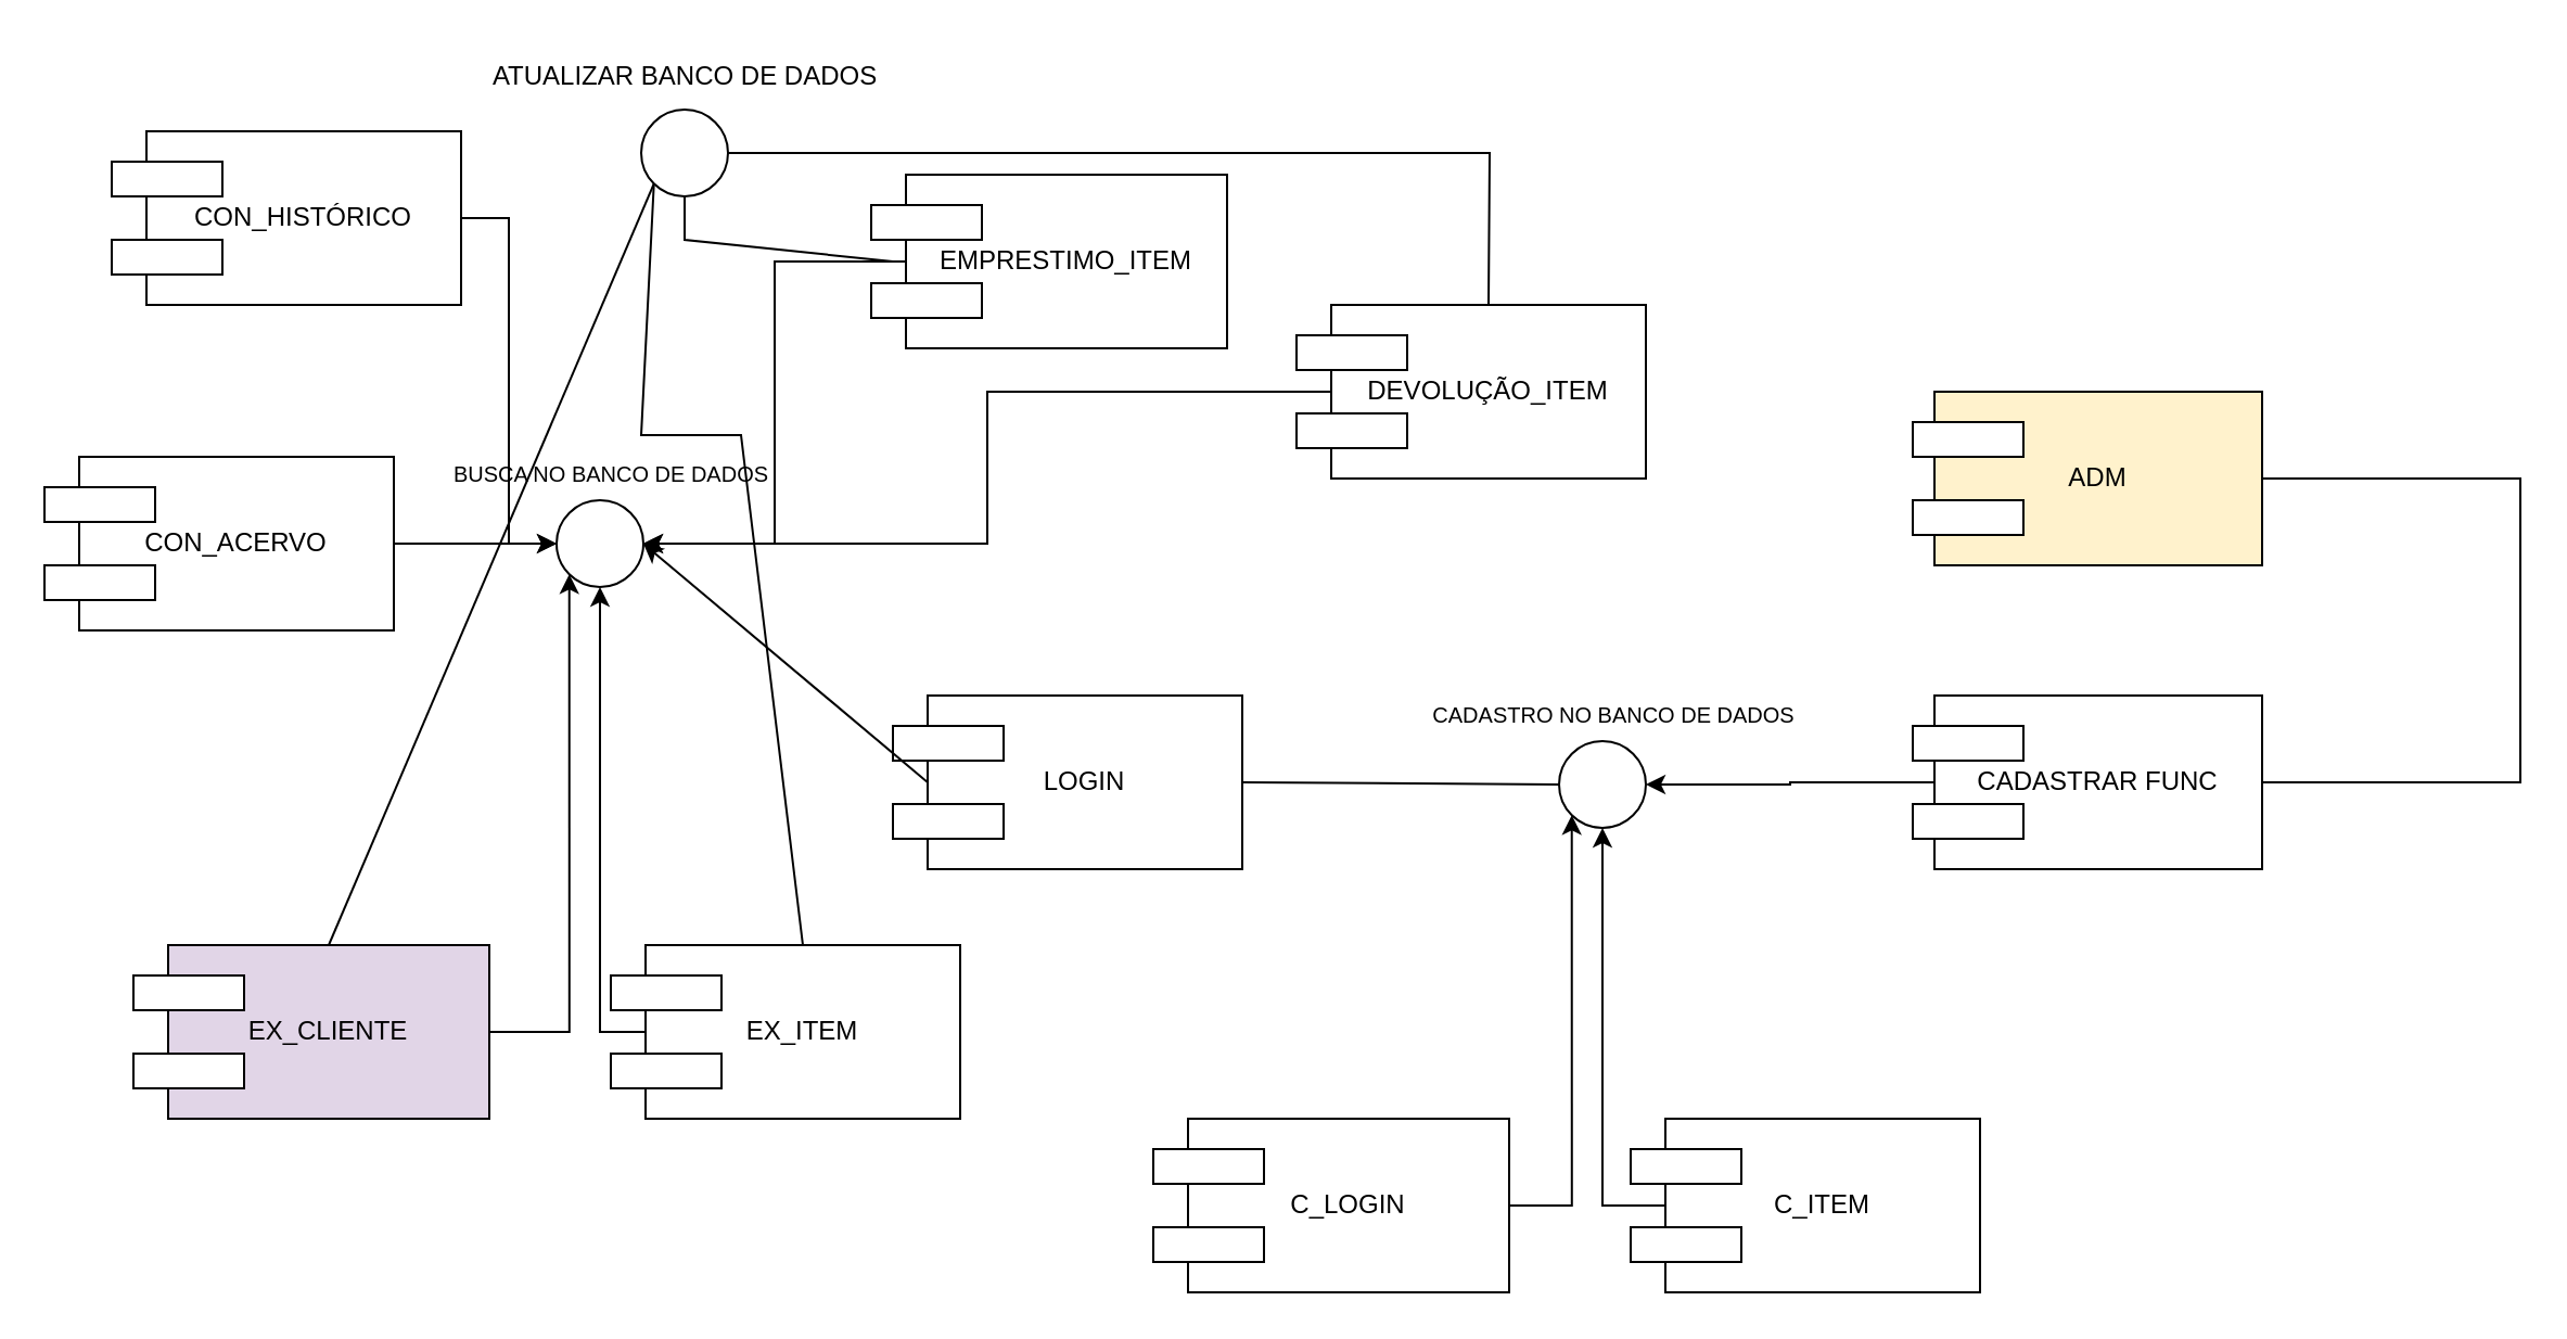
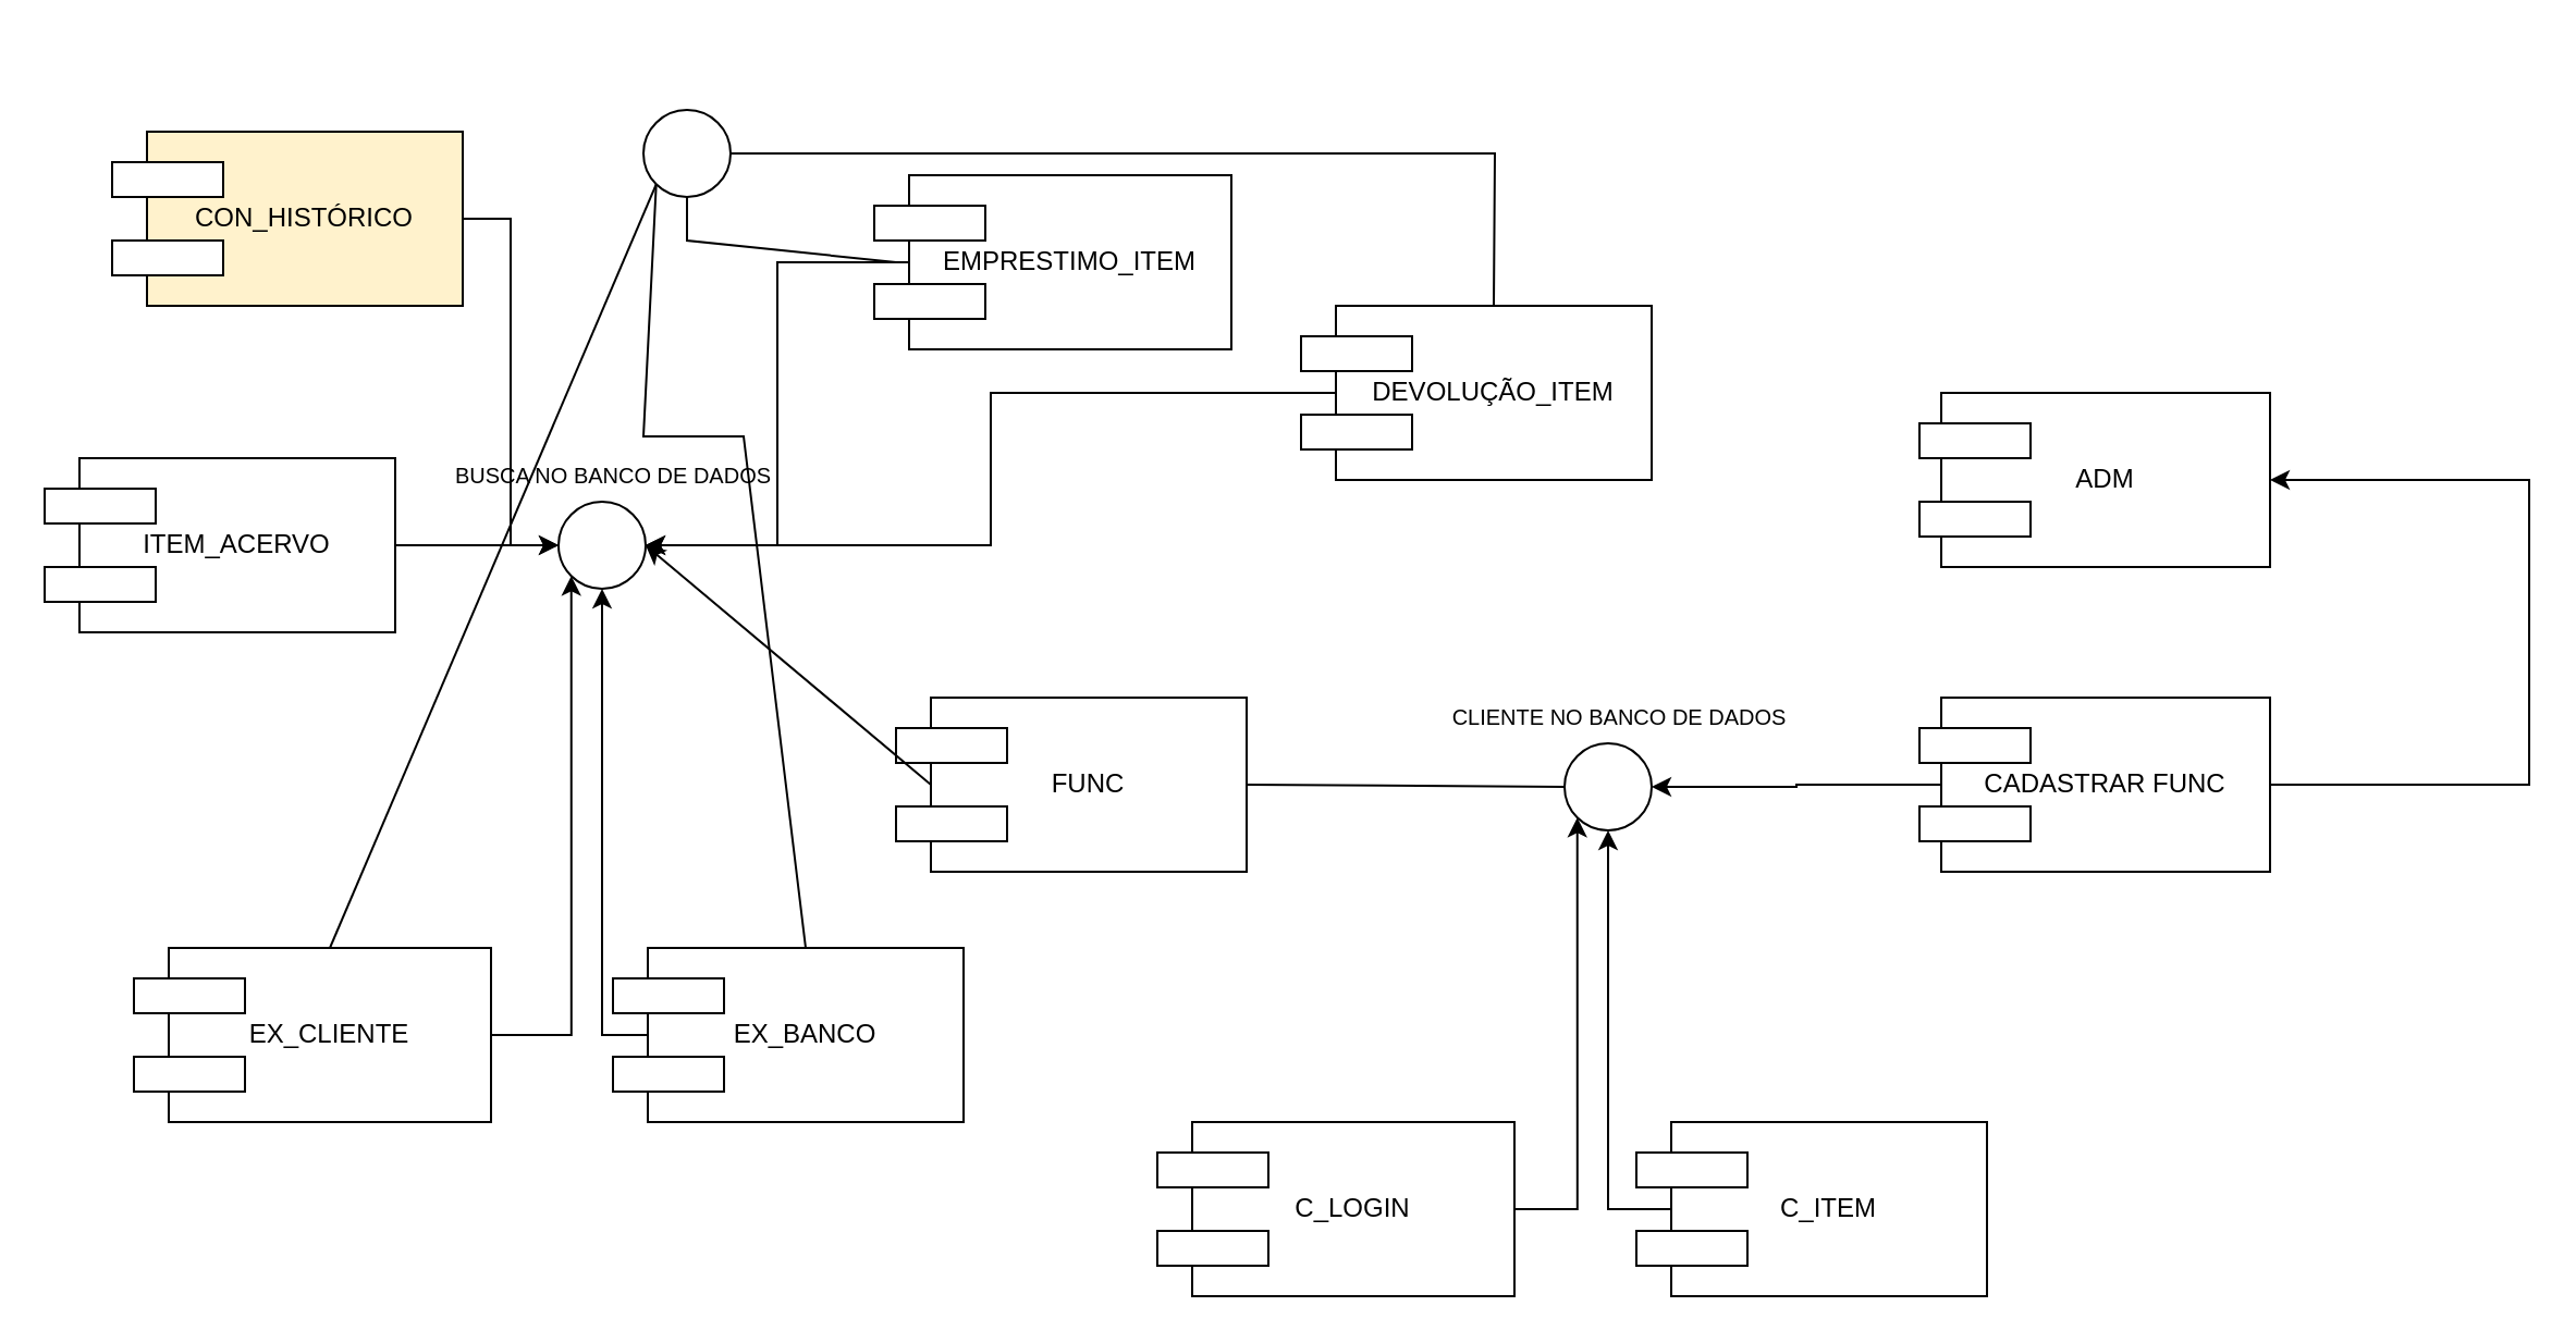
  <mxCell id="0" />
  <mxCell id="1" parent="0" />
  <mxCell id="2" style="edgeStyle=orthogonalEdgeStyle;rounded=0;orthogonalLoop=1;jettySize=auto;html=1;exitX=1;exitY=0.5;exitDx=0;exitDy=0;entryX=0;entryY=0.5;entryDx=0;entryDy=0;" edge="1" parent="1" source="3" target="5"><mxGeometry relative="1" as="geometry" /></mxCell>
- <mxCell id="3" value="CON_ACERVO" style="rounded=0;whiteSpace=wrap;html=1;" vertex="1" parent="1"><mxGeometry x="36" y="210" width="145" height="80" as="geometry" /></mxCell>
+ <mxCell id="3" value="ITEM_ACERVO" style="rounded=0;whiteSpace=wrap;html=1;" vertex="1" parent="1"><mxGeometry x="36" y="210" width="145" height="80" as="geometry" /></mxCell>
  <mxCell id="4" value="" style="rounded=0;whiteSpace=wrap;html=1;" vertex="1" parent="1"><mxGeometry x="20" y="224" width="51" height="16" as="geometry" /></mxCell>
  <mxCell id="5" value="" style="ellipse;whiteSpace=wrap;html=1;aspect=fixed;" vertex="1" parent="1"><mxGeometry x="256" y="230" width="40" height="40" as="geometry" /></mxCell>
  <mxCell id="6" value="&lt;font style=&quot;font-size: 10px;&quot;&gt;BUSCA NO BANCO DE DADOS&lt;/font&gt;&lt;div&gt;&lt;br&gt;&lt;/div&gt;" style="text;html=1;align=center;verticalAlign=middle;resizable=0;points=[];autosize=1;strokeColor=none;fillColor=none;" vertex="1" parent="1"><mxGeometry x="196" y="205" width="170" height="40" as="geometry" /></mxCell>
  <mxCell id="7" value="" style="rounded=0;whiteSpace=wrap;html=1;" vertex="1" parent="1"><mxGeometry x="20" y="260" width="51" height="16" as="geometry" /></mxCell>
- <mxCell id="8" value="LOGIN" style="rounded=0;whiteSpace=wrap;html=1;" vertex="1" parent="1"><mxGeometry x="427" y="320" width="145" height="80" as="geometry" /></mxCell>
+ <mxCell id="8" value="FUNC" style="rounded=0;whiteSpace=wrap;html=1;" vertex="1" parent="1"><mxGeometry x="427" y="320" width="145" height="80" as="geometry" /></mxCell>
  <mxCell id="9" value="" style="rounded=0;whiteSpace=wrap;html=1;" vertex="1" parent="1"><mxGeometry x="411" y="334" width="51" height="16" as="geometry" /></mxCell>
  <mxCell id="10" value="" style="rounded=0;whiteSpace=wrap;html=1;" vertex="1" parent="1"><mxGeometry x="411" y="370" width="51" height="16" as="geometry" /></mxCell>
  <mxCell id="11" value="" style="endArrow=classic;html=1;rounded=0;exitX=0;exitY=0.5;exitDx=0;exitDy=0;entryX=1;entryY=0.5;entryDx=0;entryDy=0;" edge="1" parent="1" source="8" target="5"><mxGeometry width="50" height="50" relative="1" as="geometry"><mxPoint x="251" y="300" as="sourcePoint" /><mxPoint x="301" y="250" as="targetPoint" /></mxGeometry></mxCell>
  <mxCell id="12" style="edgeStyle=orthogonalEdgeStyle;rounded=0;orthogonalLoop=1;jettySize=auto;html=1;entryX=1;entryY=0.5;entryDx=0;entryDy=0;" edge="1" parent="1" source="13" target="16"><mxGeometry relative="1" as="geometry" /></mxCell>
  <mxCell id="13" value="CADASTRAR FUNC" style="rounded=0;whiteSpace=wrap;html=1;" vertex="1" parent="1"><mxGeometry x="891" y="320" width="151" height="80" as="geometry" /></mxCell>
  <mxCell id="14" value="" style="rounded=0;whiteSpace=wrap;html=1;" vertex="1" parent="1"><mxGeometry x="881" y="334" width="51" height="16" as="geometry" /></mxCell>
  <mxCell id="15" value="" style="rounded=0;whiteSpace=wrap;html=1;" vertex="1" parent="1"><mxGeometry x="881" y="370" width="51" height="16" as="geometry" /></mxCell>
  <mxCell id="16" value="" style="ellipse;whiteSpace=wrap;html=1;aspect=fixed;" vertex="1" parent="1"><mxGeometry x="718" y="341" width="40" height="40" as="geometry" /></mxCell>
- <mxCell id="17" value="&lt;font style=&quot;font-size: 10px;&quot;&gt;CADASTRO NO BANCO DE DADOS&lt;/font&gt;&lt;div&gt;&lt;br&gt;&lt;/div&gt;" style="text;html=1;align=center;verticalAlign=middle;resizable=0;points=[];autosize=1;strokeColor=none;fillColor=none;" vertex="1" parent="1"><mxGeometry x="648" y="316" width="190" height="40" as="geometry" /></mxCell>
+ <mxCell id="17" value="&lt;font style=&quot;font-size: 10px;&quot;&gt;CLIENTE NO BANCO DE DADOS&lt;/font&gt;&lt;div&gt;&lt;br&gt;&lt;/div&gt;" style="text;html=1;align=center;verticalAlign=middle;resizable=0;points=[];autosize=1;strokeColor=none;fillColor=none;" vertex="1" parent="1"><mxGeometry x="648" y="316" width="190" height="40" as="geometry" /></mxCell>
  <mxCell id="18" value="" style="endArrow=none;html=1;rounded=0;entryX=0;entryY=0.5;entryDx=0;entryDy=0;exitX=1;exitY=0.5;exitDx=0;exitDy=0;" edge="1" parent="1" source="8" target="16"><mxGeometry width="50" height="50" relative="1" as="geometry"><mxPoint x="571" y="340" as="sourcePoint" /><mxPoint x="621" y="290" as="targetPoint" /></mxGeometry></mxCell>
- <mxCell id="19" value="ADM" style="rounded=0;whiteSpace=wrap;html=1;fillColor=#fff2cc;" vertex="1" parent="1"><mxGeometry x="891" y="180" width="151" height="80" as="geometry" /></mxCell>
+ <mxCell id="19" value="ADM" style="rounded=0;whiteSpace=wrap;html=1;" vertex="1" parent="1"><mxGeometry x="891" y="180" width="151" height="80" as="geometry" /></mxCell>
  <mxCell id="20" value="" style="rounded=0;whiteSpace=wrap;html=1;" vertex="1" parent="1"><mxGeometry x="881" y="194" width="51" height="16" as="geometry" /></mxCell>
  <mxCell id="21" value="" style="rounded=0;whiteSpace=wrap;html=1;" vertex="1" parent="1"><mxGeometry x="881" y="230" width="51" height="16" as="geometry" /></mxCell>
- <mxCell id="22" value="" style="endArrow=none;html=1;rounded=0;entryX=1;entryY=0.5;entryDx=0;entryDy=0;exitX=1;exitY=0.5;exitDx=0;exitDy=0;" edge="1" parent="1" source="13" target="19"><mxGeometry width="50" height="50" relative="1" as="geometry"><mxPoint x="681" y="380" as="sourcePoint" /><mxPoint x="731" y="330" as="targetPoint" /><Array as="points"><mxPoint x="1161" y="360" /><mxPoint x="1161" y="220" /></Array></mxGeometry></mxCell>
+ <mxCell id="22" value="" style="endArrow=classic;html=1;rounded=0;entryX=1;entryY=0.5;entryDx=0;entryDy=0;exitX=1;exitY=0.5;exitDx=0;exitDy=0;" edge="1" parent="1" source="13" target="19"><mxGeometry width="50" height="50" relative="1" as="geometry"><mxPoint x="681" y="380" as="sourcePoint" /><mxPoint x="731" y="330" as="targetPoint" /><Array as="points"><mxPoint x="1161" y="360" /><mxPoint x="1161" y="220" /></Array></mxGeometry></mxCell>
  <mxCell id="23" style="edgeStyle=orthogonalEdgeStyle;rounded=0;orthogonalLoop=1;jettySize=auto;html=1;entryX=0.5;entryY=1;entryDx=0;entryDy=0;" edge="1" parent="1" source="24" target="16"><mxGeometry relative="1" as="geometry" /></mxCell>
  <mxCell id="24" value="C_ITEM" style="rounded=0;whiteSpace=wrap;html=1;" vertex="1" parent="1"><mxGeometry x="767" y="515" width="145" height="80" as="geometry" /></mxCell>
  <mxCell id="25" value="" style="rounded=0;whiteSpace=wrap;html=1;" vertex="1" parent="1"><mxGeometry x="751" y="529" width="51" height="16" as="geometry" /></mxCell>
  <mxCell id="26" value="" style="rounded=0;whiteSpace=wrap;html=1;" vertex="1" parent="1"><mxGeometry x="751" y="565" width="51" height="16" as="geometry" /></mxCell>
  <mxCell id="27" style="edgeStyle=orthogonalEdgeStyle;rounded=0;orthogonalLoop=1;jettySize=auto;html=1;entryX=0;entryY=1;entryDx=0;entryDy=0;" edge="1" parent="1" source="28" target="16"><mxGeometry relative="1" as="geometry" /></mxCell>
  <mxCell id="28" value="C_LOGIN" style="rounded=0;whiteSpace=wrap;html=1;" vertex="1" parent="1"><mxGeometry x="547" y="515" width="148" height="80" as="geometry" /></mxCell>
  <mxCell id="29" value="" style="rounded=0;whiteSpace=wrap;html=1;" vertex="1" parent="1"><mxGeometry x="531" y="529" width="51" height="16" as="geometry" /></mxCell>
  <mxCell id="30" value="" style="rounded=0;whiteSpace=wrap;html=1;" vertex="1" parent="1"><mxGeometry x="531" y="565" width="51" height="16" as="geometry" /></mxCell>
  <mxCell id="31" style="edgeStyle=orthogonalEdgeStyle;rounded=0;orthogonalLoop=1;jettySize=auto;html=1;entryX=0.5;entryY=1;entryDx=0;entryDy=0;" edge="1" parent="1" source="32" target="5"><mxGeometry relative="1" as="geometry"><mxPoint x="268" y="301" as="targetPoint" /></mxGeometry></mxCell>
- <mxCell id="32" value="EX_ITEM" style="rounded=0;whiteSpace=wrap;html=1;" vertex="1" parent="1"><mxGeometry x="297" y="435" width="145" height="80" as="geometry" /></mxCell>
+ <mxCell id="32" value="EX_BANCO" style="rounded=0;whiteSpace=wrap;html=1;" vertex="1" parent="1"><mxGeometry x="297" y="435" width="145" height="80" as="geometry" /></mxCell>
  <mxCell id="33" value="" style="rounded=0;whiteSpace=wrap;html=1;" vertex="1" parent="1"><mxGeometry x="281" y="449" width="51" height="16" as="geometry" /></mxCell>
  <mxCell id="34" value="" style="rounded=0;whiteSpace=wrap;html=1;" vertex="1" parent="1"><mxGeometry x="281" y="485" width="51" height="16" as="geometry" /></mxCell>
  <mxCell id="35" style="edgeStyle=orthogonalEdgeStyle;rounded=0;orthogonalLoop=1;jettySize=auto;html=1;entryX=0;entryY=1;entryDx=0;entryDy=0;" edge="1" parent="1" source="36" target="5"><mxGeometry relative="1" as="geometry"><mxPoint x="254" y="295" as="targetPoint" /></mxGeometry></mxCell>
- <mxCell id="36" value="EX_CLIENTE" style="rounded=0;whiteSpace=wrap;html=1;fillColor=#e1d5e7;" vertex="1" parent="1"><mxGeometry x="77" y="435" width="148" height="80" as="geometry" /></mxCell>
+ <mxCell id="36" value="EX_CLIENTE" style="rounded=0;whiteSpace=wrap;html=1;" vertex="1" parent="1"><mxGeometry x="77" y="435" width="148" height="80" as="geometry" /></mxCell>
  <mxCell id="37" value="" style="rounded=0;whiteSpace=wrap;html=1;" vertex="1" parent="1"><mxGeometry x="61" y="449" width="51" height="16" as="geometry" /></mxCell>
  <mxCell id="38" value="" style="rounded=0;whiteSpace=wrap;html=1;" vertex="1" parent="1"><mxGeometry x="61" y="485" width="51" height="16" as="geometry" /></mxCell>
  <mxCell id="39" style="edgeStyle=orthogonalEdgeStyle;rounded=0;orthogonalLoop=1;jettySize=auto;html=1;entryX=1;entryY=0.5;entryDx=0;entryDy=0;" edge="1" parent="1" source="40" target="5"><mxGeometry relative="1" as="geometry" /></mxCell>
  <mxCell id="40" value="DEVOLUÇÃO_ITEM" style="rounded=0;whiteSpace=wrap;html=1;" vertex="1" parent="1"><mxGeometry x="613" y="140" width="145" height="80" as="geometry" /></mxCell>
  <mxCell id="41" value="" style="rounded=0;whiteSpace=wrap;html=1;" vertex="1" parent="1"><mxGeometry x="597" y="154" width="51" height="16" as="geometry" /></mxCell>
  <mxCell id="42" value="" style="rounded=0;whiteSpace=wrap;html=1;" vertex="1" parent="1"><mxGeometry x="597" y="190" width="51" height="16" as="geometry" /></mxCell>
  <mxCell id="43" style="edgeStyle=orthogonalEdgeStyle;rounded=0;orthogonalLoop=1;jettySize=auto;html=1;entryX=1;entryY=0.5;entryDx=0;entryDy=0;" edge="1" parent="1" source="44" target="5"><mxGeometry relative="1" as="geometry" /></mxCell>
  <mxCell id="44" value="EMPRESTIMO_ITEM" style="rounded=0;whiteSpace=wrap;html=1;" vertex="1" parent="1"><mxGeometry x="417" y="80" width="148" height="80" as="geometry" /></mxCell>
  <mxCell id="45" value="" style="rounded=0;whiteSpace=wrap;html=1;" vertex="1" parent="1"><mxGeometry x="401" y="94" width="51" height="16" as="geometry" /></mxCell>
  <mxCell id="46" value="" style="rounded=0;whiteSpace=wrap;html=1;" vertex="1" parent="1"><mxGeometry x="401" y="130" width="51" height="16" as="geometry" /></mxCell>
  <mxCell id="47" style="edgeStyle=orthogonalEdgeStyle;rounded=0;orthogonalLoop=1;jettySize=auto;html=1;entryX=0;entryY=0.5;entryDx=0;entryDy=0;" edge="1" parent="1" source="48" target="5"><mxGeometry relative="1" as="geometry" /></mxCell>
- <mxCell id="48" value="CON_HISTÓRICO" style="rounded=0;whiteSpace=wrap;html=1;" vertex="1" parent="1"><mxGeometry x="67" y="60" width="145" height="80" as="geometry" /></mxCell>
+ <mxCell id="48" value="CON_HISTÓRICO" style="rounded=0;whiteSpace=wrap;html=1;fillColor=#fff2cc;" vertex="1" parent="1"><mxGeometry x="67" y="60" width="145" height="80" as="geometry" /></mxCell>
  <mxCell id="49" value="" style="rounded=0;whiteSpace=wrap;html=1;" vertex="1" parent="1"><mxGeometry x="51" y="74" width="51" height="16" as="geometry" /></mxCell>
  <mxCell id="50" value="" style="rounded=0;whiteSpace=wrap;html=1;" vertex="1" parent="1"><mxGeometry x="51" y="110" width="51" height="16" as="geometry" /></mxCell>
  <mxCell id="51" value="" style="ellipse;whiteSpace=wrap;html=1;aspect=fixed;" vertex="1" parent="1"><mxGeometry x="295" y="50" width="40" height="40" as="geometry" /></mxCell>
- <mxCell id="52" value="ATUALIZAR BANCO DE DADOS" style="text;html=1;align=center;verticalAlign=middle;resizable=0;points=[];autosize=1;strokeColor=none;fillColor=none;" vertex="1" parent="1"><mxGeometry x="215" y="20" width="200" height="30" as="geometry" /></mxCell>
  <mxCell id="53" value="" style="endArrow=none;html=1;rounded=0;entryX=0.5;entryY=1;entryDx=0;entryDy=0;" edge="1" parent="1" target="51"><mxGeometry width="50" height="50" relative="1" as="geometry"><mxPoint x="411" y="120" as="sourcePoint" /><mxPoint x="541" y="340" as="targetPoint" /><Array as="points"><mxPoint x="315" y="110" /></Array></mxGeometry></mxCell>
  <mxCell id="54" value="" style="endArrow=none;html=1;rounded=0;entryX=0.5;entryY=0;entryDx=0;entryDy=0;exitX=1;exitY=0.5;exitDx=0;exitDy=0;" edge="1" parent="1" source="51" target="40"><mxGeometry width="50" height="50" relative="1" as="geometry"><mxPoint x="491" y="500" as="sourcePoint" /><mxPoint x="541" y="450" as="targetPoint" /><Array as="points"><mxPoint x="686" y="70" /></Array></mxGeometry></mxCell>
  <mxCell id="55" value="" style="endArrow=none;html=1;rounded=0;entryX=0;entryY=1;entryDx=0;entryDy=0;exitX=0.5;exitY=0;exitDx=0;exitDy=0;" edge="1" parent="1" source="32" target="51"><mxGeometry width="50" height="50" relative="1" as="geometry"><mxPoint x="491" y="500" as="sourcePoint" /><mxPoint x="541" y="450" as="targetPoint" /><Array as="points"><mxPoint x="341" y="200" /><mxPoint x="295" y="200" /></Array></mxGeometry></mxCell>
  <mxCell id="56" value="" style="endArrow=none;html=1;rounded=0;exitX=0.5;exitY=0;exitDx=0;exitDy=0;entryX=0;entryY=1;entryDx=0;entryDy=0;" edge="1" parent="1" source="36" target="51"><mxGeometry width="50" height="50" relative="1" as="geometry"><mxPoint x="431" y="430" as="sourcePoint" /><mxPoint x="481" y="380" as="targetPoint" /></mxGeometry></mxCell>
